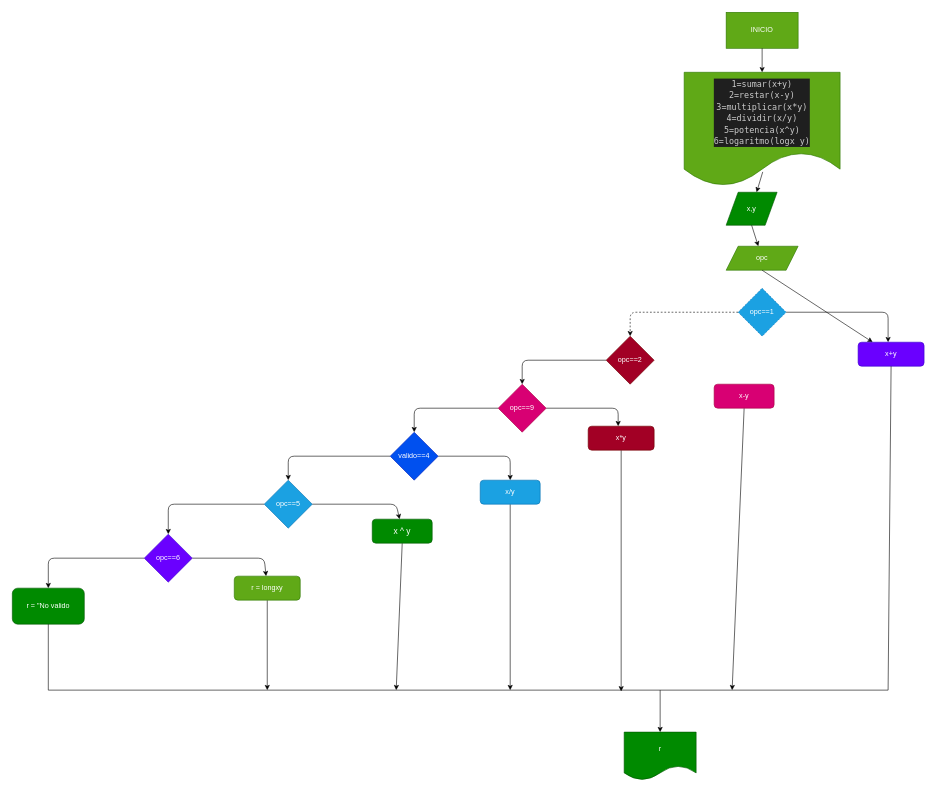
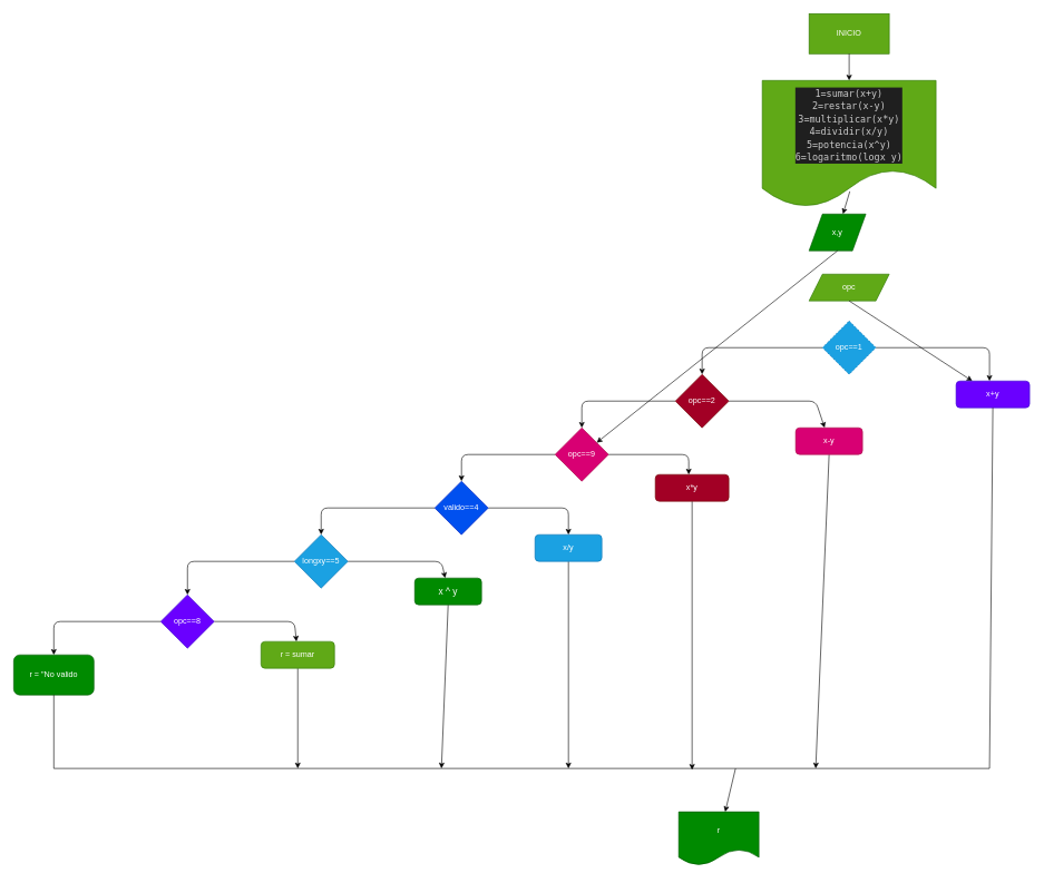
  <mxCell id="0" />
  <mxCell id="1" parent="0" />
  <mxCell id="2" value="INICIO" style="whiteSpace=wrap;html=1;fillColor=#60a917;fontColor=#ffffff;strokeColor=#2D7600;rounded=0;" vertex="1" parent="1"><mxGeometry x="1210" y="20" width="120" height="60" as="geometry" /></mxCell>
  <mxCell id="3" value="" style="endArrow=classic;html=1;exitX=0.5;exitY=1;exitDx=0;exitDy=0;" edge="1" parent="1" source="2"><mxGeometry width="50" height="50" relative="1" as="geometry"><mxPoint x="1250" y="270" as="sourcePoint" /><mxPoint x="1270" y="120" as="targetPoint" /></mxGeometry></mxCell>
  <mxCell id="4" value="&lt;div style=&quot;color: rgb(204, 204, 204); background-color: rgb(31, 31, 31); font-family: &amp;quot;Droid Sans Mono&amp;quot;, &amp;quot;monospace&amp;quot;, monospace; font-weight: normal; font-size: 14px; line-height: 19px;&quot;&gt;&lt;div&gt;&lt;span style=&quot;color: #cccccc;&quot;&gt;1=sumar(x+y)&lt;/span&gt;&lt;/div&gt;&lt;div&gt;&lt;span style=&quot;color: #cccccc;&quot;&gt;2=restar(x-y)&lt;/span&gt;&lt;/div&gt;&lt;div&gt;3=multiplicar(x*y)&lt;/div&gt;&lt;div&gt;&lt;span style=&quot;color: #cccccc;&quot;&gt;4=dividir(x/y)&lt;/span&gt;&lt;/div&gt;&lt;div&gt;&lt;span style=&quot;color: #cccccc;&quot;&gt;5=potencia(x^y)&lt;/span&gt;&lt;/div&gt;&lt;div&gt;&lt;span style=&quot;color: #cccccc;&quot;&gt;6=logaritmo(logx y)&lt;/span&gt;&lt;/div&gt;&lt;/div&gt;" style="shape=document;whiteSpace=wrap;html=1;boundedLbl=1;fillColor=#60a917;fontColor=#ffffff;strokeColor=#2D7600;" vertex="1" parent="1"><mxGeometry x="1140" y="120" width="260" height="190" as="geometry" /></mxCell>
  <mxCell id="5" value="" style="endArrow=classic;html=1;exitX=0.504;exitY=0.874;exitDx=0;exitDy=0;exitPerimeter=0;" edge="1" parent="1" source="4" target="6"><mxGeometry width="50" height="50" relative="1" as="geometry"><mxPoint x="1330" y="340" as="sourcePoint" /><mxPoint x="1270" y="350" as="targetPoint" /></mxGeometry></mxCell>
  <mxCell id="6" value="x,y" style="shape=parallelogram;perimeter=parallelogramPerimeter;whiteSpace=wrap;html=1;fixedSize=1;fillColor=#008a00;fontColor=#ffffff;strokeColor=#005700;" vertex="1" parent="1"><mxGeometry x="1210" y="320" width="85" height="55" as="geometry" /></mxCell>
- <mxCell id="7" value="" style="endArrow=classic;html=1;exitX=0.5;exitY=1;exitDx=0;exitDy=0;" edge="1" parent="1" source="6" target="8"><mxGeometry width="50" height="50" relative="1" as="geometry"><mxPoint x="1330" y="340" as="sourcePoint" /><mxPoint x="1270" y="400" as="targetPoint" /></mxGeometry></mxCell>
+ <mxCell id="7" value="" style="endArrow=classic;html=1;exitX=0.5;exitY=1;exitDx=0;exitDy=0;" edge="1" parent="1" source="6" target="19"><mxGeometry width="50" height="50" relative="1" as="geometry"><mxPoint x="1330" y="340" as="sourcePoint" /><mxPoint x="1270" y="400" as="targetPoint" /></mxGeometry></mxCell>
  <mxCell id="8" value="opc" style="shape=parallelogram;perimeter=parallelogramPerimeter;whiteSpace=wrap;html=1;fixedSize=1;fillColor=#60a917;fontColor=#ffffff;strokeColor=#2D7600;" vertex="1" parent="1"><mxGeometry x="1210" y="410" width="120" height="40" as="geometry" /></mxCell>
  <mxCell id="9" value="" style="endArrow=classic;html=1;exitX=0.5;exitY=1;exitDx=0;exitDy=0;" edge="1" parent="1" source="8" target="16"><mxGeometry width="50" height="50" relative="1" as="geometry"><mxPoint x="1330" y="340" as="sourcePoint" /><mxPoint x="1270" y="490" as="targetPoint" /></mxGeometry></mxCell>
  <mxCell id="10" style="edgeStyle=none;html=1;exitX=1;exitY=0.5;exitDx=0;exitDy=0;" edge="1" parent="1" source="12"><mxGeometry relative="1" as="geometry"><mxPoint x="1480" y="570" as="targetPoint" /><Array as="points"><mxPoint x="1480" y="520" /></Array></mxGeometry></mxCell>
- <mxCell id="11" style="edgeStyle=none;html=1;exitX=0;exitY=0.5;exitDx=0;exitDy=0;entryX=0.5;entryY=0;entryDx=0;entryDy=0;dashed=1;" edge="1" parent="1" source="12" target="15"><mxGeometry relative="1" as="geometry"><mxPoint x="1030" y="520" as="targetPoint" /><Array as="points"><mxPoint x="1050" y="520" /></Array></mxGeometry></mxCell>
+ <mxCell id="11" style="edgeStyle=none;html=1;exitX=0;exitY=0.5;exitDx=0;exitDy=0;entryX=0.5;entryY=0;entryDx=0;entryDy=0;" edge="1" parent="1" source="12" target="15"><mxGeometry relative="1" as="geometry"><mxPoint x="1030" y="520" as="targetPoint" /><Array as="points"><mxPoint x="1050" y="520" /></Array></mxGeometry></mxCell>
  <mxCell id="12" value="opc==1" style="rhombus;whiteSpace=wrap;html=1;fillColor=#1ba1e2;fontColor=#ffffff;strokeColor=#006EAF;dashed=1;" vertex="1" parent="1"><mxGeometry x="1230" y="480" width="80" height="80" as="geometry" /></mxCell>
  <mxCell id="13" style="edgeStyle=none;html=1;exitX=0;exitY=0.5;exitDx=0;exitDy=0;" edge="1" parent="1" source="15"><mxGeometry relative="1" as="geometry"><mxPoint x="870" y="640" as="targetPoint" /><Array as="points"><mxPoint x="870" y="600" /></Array></mxGeometry></mxCell>
+ <mxCell id="14" style="edgeStyle=none;html=1;exitX=1;exitY=0.5;exitDx=0;exitDy=0;" edge="1" parent="1" source="15" target="31"><mxGeometry relative="1" as="geometry"><mxPoint x="1220" y="640" as="targetPoint" /><Array as="points"><mxPoint x="1220" y="600" /></Array></mxGeometry></mxCell>
  <mxCell id="15" value="opc==2" style="rhombus;whiteSpace=wrap;html=1;fillColor=#a20025;fontColor=#ffffff;strokeColor=#6F0000;" vertex="1" parent="1"><mxGeometry x="1010" y="560" width="80" height="80" as="geometry" /></mxCell>
  <mxCell id="16" value="x+y" style="rounded=1;whiteSpace=wrap;html=1;fillColor=#6a00ff;fontColor=#ffffff;strokeColor=#3700CC;" vertex="1" parent="1"><mxGeometry x="1430" y="570" width="110" height="40" as="geometry" /></mxCell>
  <mxCell id="17" style="edgeStyle=none;html=1;exitX=0;exitY=0.5;exitDx=0;exitDy=0;" edge="1" parent="1" source="19"><mxGeometry relative="1" as="geometry"><mxPoint x="690" y="720" as="targetPoint" /><Array as="points"><mxPoint x="690" y="680" /></Array></mxGeometry></mxCell>
  <mxCell id="18" style="edgeStyle=none;html=1;exitX=1;exitY=0.5;exitDx=0;exitDy=0;" edge="1" parent="1" source="19"><mxGeometry relative="1" as="geometry"><mxPoint x="1030" y="710" as="targetPoint" /><Array as="points"><mxPoint x="1030" y="680" /></Array></mxGeometry></mxCell>
  <mxCell id="19" value="opc==9" style="rhombus;whiteSpace=wrap;html=1;fillColor=#d80073;fontColor=#ffffff;strokeColor=#A50040;" vertex="1" parent="1"><mxGeometry x="830" y="640" width="80" height="80" as="geometry" /></mxCell>
  <mxCell id="20" style="edgeStyle=none;html=1;exitX=0;exitY=0.5;exitDx=0;exitDy=0;" edge="1" parent="1" source="22" target="25"><mxGeometry relative="1" as="geometry"><mxPoint x="480" y="800" as="targetPoint" /><Array as="points"><mxPoint x="480" y="760" /></Array></mxGeometry></mxCell>
  <mxCell id="21" style="edgeStyle=none;html=1;exitX=1;exitY=0.5;exitDx=0;exitDy=0;" edge="1" parent="1" source="22" target="35"><mxGeometry relative="1" as="geometry"><mxPoint x="850" y="790" as="targetPoint" /><Array as="points"><mxPoint x="850" y="760" /></Array></mxGeometry></mxCell>
  <mxCell id="22" value="valido==4" style="rhombus;whiteSpace=wrap;html=1;fillColor=#0050ef;fontColor=#ffffff;strokeColor=#001DBC;" vertex="1" parent="1"><mxGeometry x="650" y="720" width="80" height="80" as="geometry" /></mxCell>
  <mxCell id="23" style="edgeStyle=none;html=1;exitX=0;exitY=0.5;exitDx=0;exitDy=0;" edge="1" parent="1" source="25" target="28"><mxGeometry relative="1" as="geometry"><mxPoint x="280" y="880" as="targetPoint" /><Array as="points"><mxPoint x="280" y="840" /></Array></mxGeometry></mxCell>
  <mxCell id="24" style="edgeStyle=none;html=1;exitX=1;exitY=0.5;exitDx=0;exitDy=0;" edge="1" parent="1" source="25" target="37"><mxGeometry relative="1" as="geometry"><mxPoint x="660" y="880" as="targetPoint" /><Array as="points"><mxPoint x="660" y="840" /></Array></mxGeometry></mxCell>
- <mxCell id="25" value="opc==5" style="rhombus;whiteSpace=wrap;html=1;fillColor=#1ba1e2;fontColor=#ffffff;strokeColor=#006EAF;" vertex="1" parent="1"><mxGeometry x="440" y="800" width="80" height="80" as="geometry" /></mxCell>
+ <mxCell id="25" value="longxy==5" style="rhombus;whiteSpace=wrap;html=1;fillColor=#1ba1e2;fontColor=#ffffff;strokeColor=#006EAF;" vertex="1" parent="1"><mxGeometry x="440" y="800" width="80" height="80" as="geometry" /></mxCell>
  <mxCell id="26" style="edgeStyle=none;html=1;exitX=0;exitY=0.5;exitDx=0;exitDy=0;" edge="1" parent="1" source="28"><mxGeometry relative="1" as="geometry"><mxPoint x="80" y="980" as="targetPoint" /><Array as="points"><mxPoint x="80" y="930" /></Array></mxGeometry></mxCell>
  <mxCell id="27" style="edgeStyle=none;html=1;exitX=1;exitY=0.5;exitDx=0;exitDy=0;fontColor=#FFFFFF;" edge="1" parent="1" source="28"><mxGeometry relative="1" as="geometry"><mxPoint x="443" y="960" as="targetPoint" /><Array as="points"><mxPoint x="440" y="930" /></Array></mxGeometry></mxCell>
- <mxCell id="28" value="opc==6" style="rhombus;whiteSpace=wrap;html=1;fillColor=#6a00ff;fontColor=#ffffff;strokeColor=#3700CC;" vertex="1" parent="1"><mxGeometry x="240" y="890" width="80" height="80" as="geometry" /></mxCell>
+ <mxCell id="28" value="opc==8" style="rhombus;whiteSpace=wrap;html=1;fillColor=#6a00ff;fontColor=#ffffff;strokeColor=#3700CC;" vertex="1" parent="1"><mxGeometry x="240" y="890" width="80" height="80" as="geometry" /></mxCell>
  <mxCell id="29" value="r = &quot;No valido" style="rounded=1;whiteSpace=wrap;html=1;fillColor=#008a00;fontColor=#ffffff;strokeColor=#005700;" vertex="1" parent="1"><mxGeometry x="20" y="980" width="120" height="60" as="geometry" /></mxCell>
  <mxCell id="30" style="edgeStyle=none;html=1;exitX=0.5;exitY=1;exitDx=0;exitDy=0;fontColor=#FFFFFF;" edge="1" parent="1" source="31"><mxGeometry relative="1" as="geometry"><mxPoint x="1220" y="1150" as="targetPoint" /></mxGeometry></mxCell>
  <mxCell id="31" value="x-y" style="rounded=1;whiteSpace=wrap;html=1;fillColor=#d80073;fontColor=#ffffff;strokeColor=#A50040;" vertex="1" parent="1"><mxGeometry x="1190" y="640" width="100" height="40" as="geometry" /></mxCell>
  <mxCell id="32" style="edgeStyle=none;html=1;exitX=0.5;exitY=1;exitDx=0;exitDy=0;fontColor=#FFFFFF;" edge="1" parent="1" source="33"><mxGeometry relative="1" as="geometry"><mxPoint x="1035" y="1152" as="targetPoint" /></mxGeometry></mxCell>
  <mxCell id="33" value="x*y" style="rounded=1;whiteSpace=wrap;html=1;fillColor=#a20025;fontColor=#ffffff;strokeColor=#6F0000;" vertex="1" parent="1"><mxGeometry x="980" y="710" width="110" height="40" as="geometry" /></mxCell>
  <mxCell id="34" style="edgeStyle=none;html=1;exitX=0.5;exitY=1;exitDx=0;exitDy=0;fontColor=#FFFFFF;" edge="1" parent="1" source="35"><mxGeometry relative="1" as="geometry"><mxPoint x="850" y="1150" as="targetPoint" /></mxGeometry></mxCell>
  <mxCell id="35" value="x/y" style="rounded=1;whiteSpace=wrap;html=1;fillColor=#1ba1e2;fontColor=#ffffff;strokeColor=#006EAF;" vertex="1" parent="1"><mxGeometry x="800" y="800" width="100" height="40" as="geometry" /></mxCell>
  <mxCell id="36" style="edgeStyle=none;html=1;exitX=0.5;exitY=1;exitDx=0;exitDy=0;fontColor=#FFFFFF;" edge="1" parent="1" source="37"><mxGeometry relative="1" as="geometry"><mxPoint x="660" y="1150" as="targetPoint" /></mxGeometry></mxCell>
  <mxCell id="37" value="&lt;font color=&quot;#ffffff&quot;&gt;&lt;font style=&quot;&quot; face=&quot;Arial, sans-serif&quot;&gt;&lt;span style=&quot;font-size: 14px;&quot;&gt;x&lt;/span&gt;&lt;/font&gt;&lt;span style=&quot;font-family: Arial, sans-serif; font-size: 14px; text-align: left;&quot;&gt;&amp;nbsp;^&amp;nbsp;y&lt;/span&gt;&lt;/font&gt;" style="rounded=1;whiteSpace=wrap;html=1;fillColor=#008a00;fontColor=#ffffff;strokeColor=#005700;" vertex="1" parent="1"><mxGeometry x="620" y="865" width="100" height="40" as="geometry" /></mxCell>
  <mxCell id="38" style="edgeStyle=none;html=1;exitX=0.5;exitY=1;exitDx=0;exitDy=0;fontColor=#FFFFFF;" edge="1" parent="1" source="39"><mxGeometry relative="1" as="geometry"><mxPoint x="445" y="1150" as="targetPoint" /></mxGeometry></mxCell>
- <mxCell id="39" value="r = longxy" style="rounded=1;whiteSpace=wrap;html=1;labelBackgroundColor=none;fontColor=#ffffff;fillColor=#60a917;strokeColor=#2D7600;" vertex="1" parent="1"><mxGeometry x="390" y="960" width="110" height="40" as="geometry" /></mxCell>
+ <mxCell id="39" value="r = sumar" style="rounded=1;whiteSpace=wrap;html=1;labelBackgroundColor=none;fontColor=#ffffff;fillColor=#60a917;strokeColor=#2D7600;" vertex="1" parent="1"><mxGeometry x="390" y="960" width="110" height="40" as="geometry" /></mxCell>
  <mxCell id="40" value="" style="endArrow=none;html=1;fontColor=#FFFFFF;entryX=0.5;entryY=1;entryDx=0;entryDy=0;" edge="1" parent="1" target="29"><mxGeometry width="50" height="50" relative="1" as="geometry"><mxPoint x="80" y="1150" as="sourcePoint" /><mxPoint x="220" y="980" as="targetPoint" /></mxGeometry></mxCell>
  <mxCell id="41" value="" style="endArrow=none;html=1;fontColor=#FFFFFF;" edge="1" parent="1"><mxGeometry width="50" height="50" relative="1" as="geometry"><mxPoint x="80" y="1150" as="sourcePoint" /><mxPoint x="1480" y="1150" as="targetPoint" /></mxGeometry></mxCell>
  <mxCell id="42" value="" style="endArrow=none;html=1;fontColor=#FFFFFF;exitX=0.5;exitY=1;exitDx=0;exitDy=0;" edge="1" parent="1" source="16"><mxGeometry width="50" height="50" relative="1" as="geometry"><mxPoint x="1480" y="620" as="sourcePoint" /><mxPoint x="1480" y="1150" as="targetPoint" /></mxGeometry></mxCell>
  <mxCell id="43" value="" style="endArrow=classic;html=1;fontColor=#FFFFFF;" edge="1" parent="1" target="44"><mxGeometry width="50" height="50" relative="1" as="geometry"><mxPoint x="1100" y="1150" as="sourcePoint" /><mxPoint x="1100" y="1250" as="targetPoint" /></mxGeometry></mxCell>
- <mxCell id="44" value="r" style="shape=document;whiteSpace=wrap;html=1;boundedLbl=1;labelBackgroundColor=none;fontColor=#ffffff;fillColor=#008a00;strokeColor=#005700;" vertex="1" parent="1"><mxGeometry x="1040" y="1220" width="120" height="80" as="geometry" /></mxCell>
+ <mxCell id="44" value="r" style="shape=document;whiteSpace=wrap;html=1;boundedLbl=1;labelBackgroundColor=none;fontColor=#ffffff;fillColor=#008a00;strokeColor=#005700;" vertex="1" parent="1"><mxGeometry x="1015" y="1215" width="120" height="80" as="geometry" /></mxCell>
